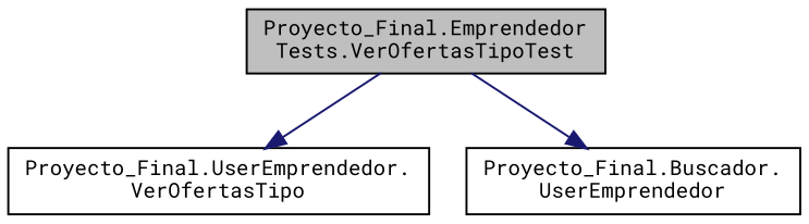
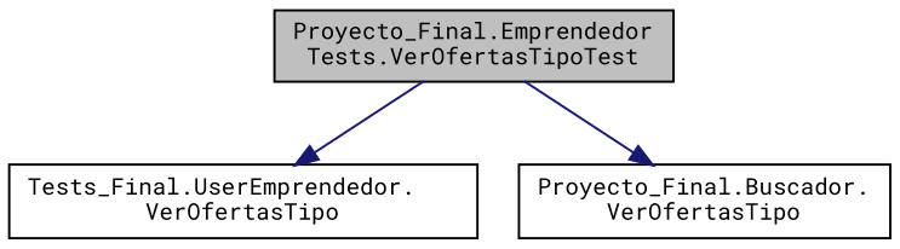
  digraph {
    fontname="Roboto Mono"
    rankdir=TB
    node [color=black fillcolor=white fontname="Roboto Mono" fontsize=10 shape=record style=filled]
    edge [color=midnightblue fontname="Roboto Mono" fontsize=10 labelfontname=Helvetica labelfontsize=10 style=solid]
    n1 [fillcolor=grey75 fontcolor=black height=0.2 label="Proyecto_Final.Emprendedor\lTests.VerOfertasTipoTest" width=0.4]
-   n2 [height=0.2 label="Proyecto_Final.UserEmprendedor.\lVerOfertasTipo" width=0.4]
-   n3 [height=0.2 label="Proyecto_Final.Buscador.\lUserEmprendedor" width=0.4]
+   n2 [height=0.2 label="Tests_Final.UserEmprendedor.\lVerOfertasTipo" width=0.4]
+   n3 [height=0.2 label="Proyecto_Final.Buscador.\lVerOfertasTipo" width=0.4]
    n1 -> n2
    n1 -> n3
  }
